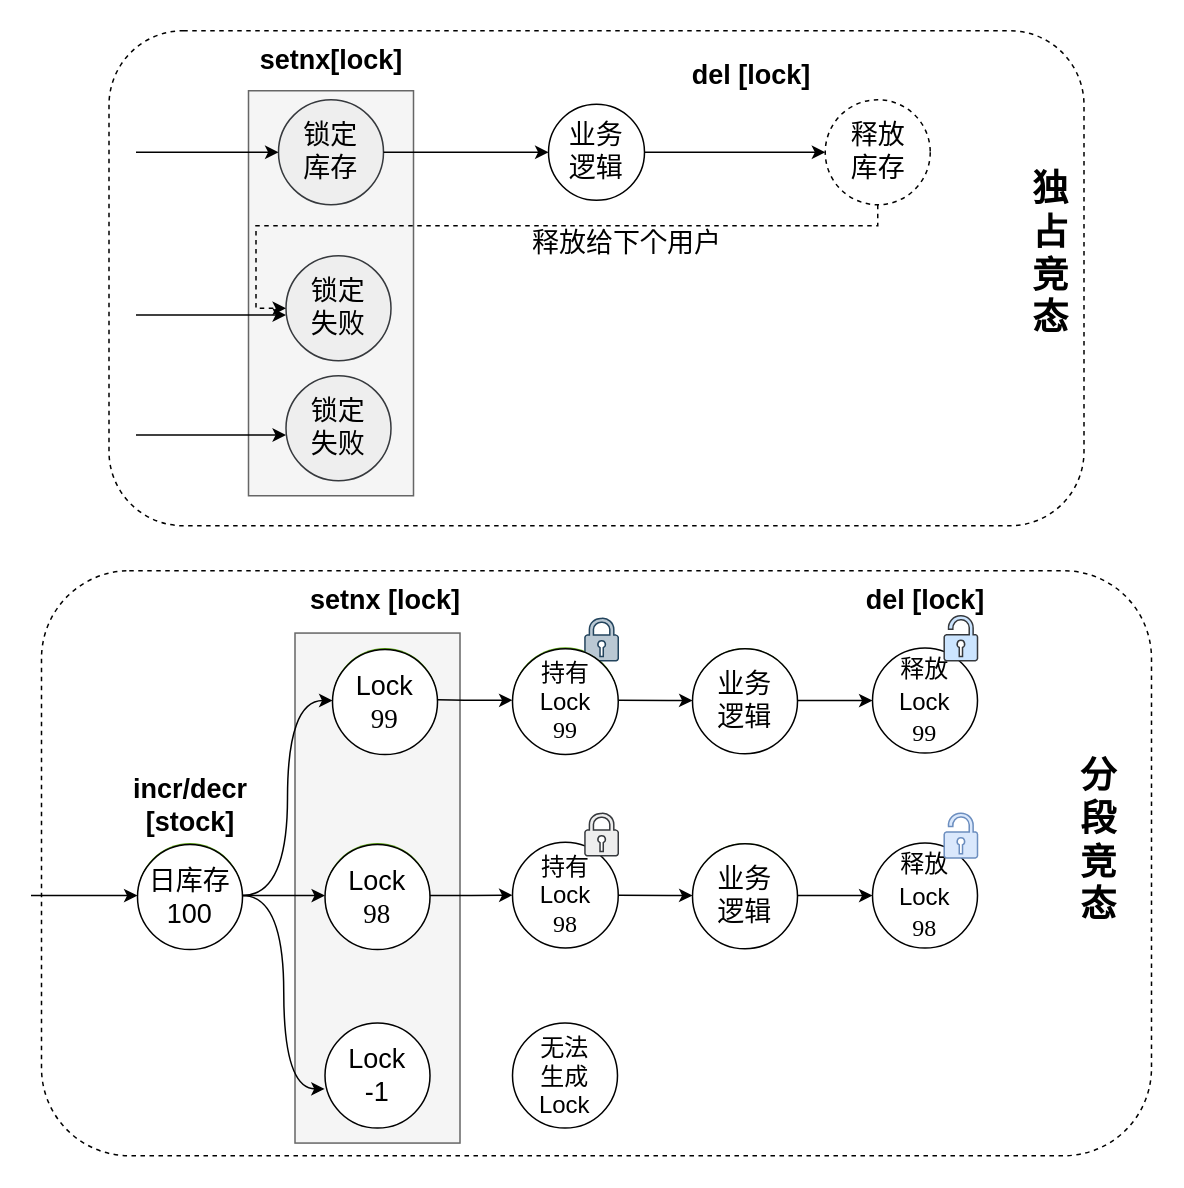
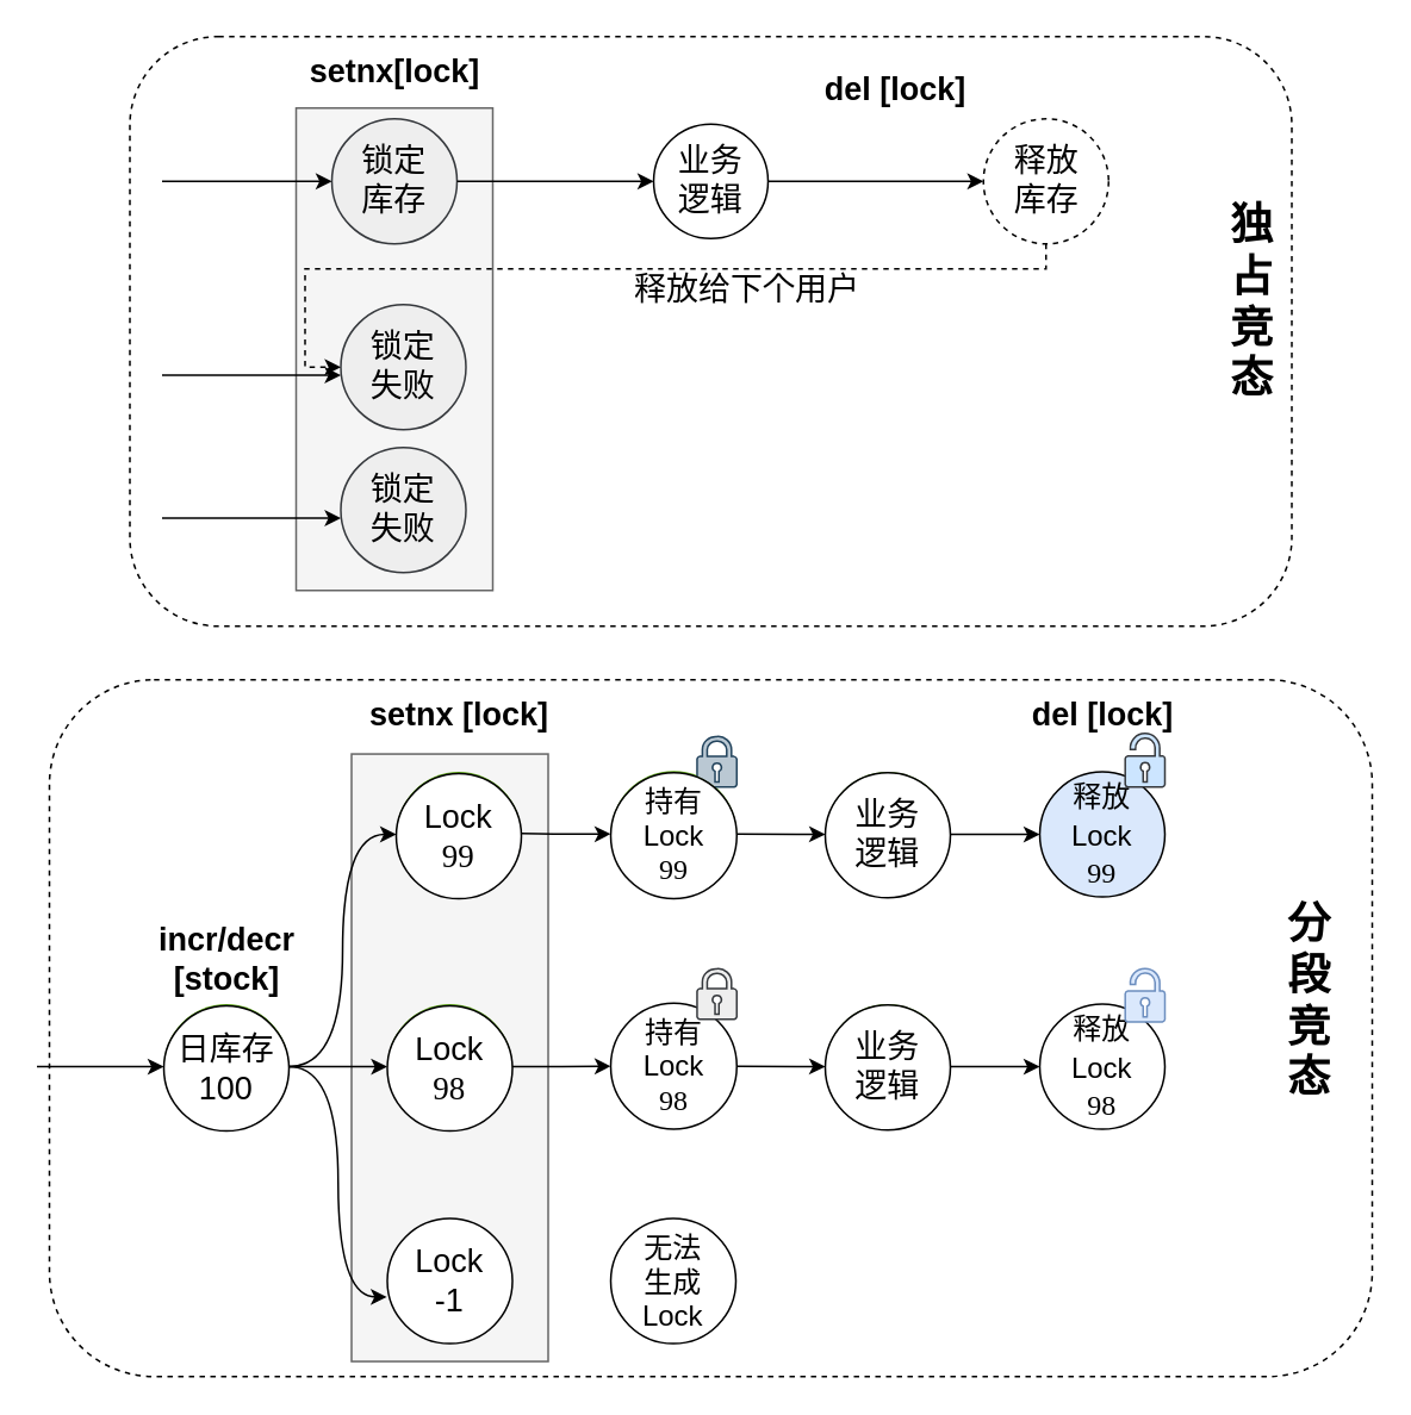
  <mxCell id="0" />
  <mxCell id="1" parent="0" />
  <mxCell id="2" value="" style="rounded=1;whiteSpace=wrap;html=1;shadow=0;glass=0;labelBackgroundColor=none;sketch=0;fillColor=none;dashed=1;" parent="1" vertex="1"><mxGeometry x="27" y="380" width="740" height="390" as="geometry" /></mxCell>
  <mxCell id="3" value="" style="endArrow=classic;html=1;entryX=0;entryY=0.5;entryDx=0;entryDy=0;" parent="1" target="29" edge="1"><mxGeometry x="40" y="431.54" width="50" height="50" as="geometry"><mxPoint x="20" y="596.54" as="sourcePoint" /><mxPoint x="50" y="611.54" as="targetPoint" /></mxGeometry></mxCell>
  <mxCell id="4" value="" style="rounded=1;whiteSpace=wrap;html=1;shadow=0;glass=0;labelBackgroundColor=none;sketch=0;fillColor=none;dashed=1;" parent="1" vertex="1"><mxGeometry x="72" y="20" width="650" height="330" as="geometry" /></mxCell>
  <mxCell id="5" value="" style="rounded=0;whiteSpace=wrap;html=1;fillColor=#f5f5f5;strokeColor=#666666;fontColor=#333333;" parent="1" vertex="1"><mxGeometry x="165" y="60" width="110" height="270" as="geometry" /></mxCell>
  <mxCell id="6" value="&lt;font style=&quot;font-size: 18px&quot;&gt;锁定&lt;br&gt;库存&lt;/font&gt;" style="ellipse;whiteSpace=wrap;html=1;aspect=fixed;fillColor=#eeeeee;strokeColor=#36393d;" parent="1" vertex="1"><mxGeometry x="185" y="66" width="70" height="70" as="geometry" /></mxCell>
  <mxCell id="7" value="&lt;font style=&quot;font-size: 18px&quot;&gt;锁定&lt;br&gt;失败&lt;br&gt;&lt;/font&gt;" style="ellipse;whiteSpace=wrap;html=1;aspect=fixed;fillColor=#eeeeee;strokeColor=#36393d;" parent="1" vertex="1"><mxGeometry x="190" y="170" width="70" height="70" as="geometry" /></mxCell>
  <mxCell id="8" value="&lt;font style=&quot;font-size: 18px&quot;&gt;锁定&lt;br&gt;失败&lt;br&gt;&lt;/font&gt;" style="ellipse;whiteSpace=wrap;html=1;aspect=fixed;fillColor=#eeeeee;strokeColor=#36393d;" parent="1" vertex="1"><mxGeometry x="190" y="250" width="70" height="70" as="geometry" /></mxCell>
  <mxCell id="9" value="&lt;font style=&quot;font-size: 18px&quot;&gt;业务&lt;br&gt;逻辑&lt;/font&gt;" style="ellipse;whiteSpace=wrap;html=1;aspect=fixed;" parent="1" vertex="1"><mxGeometry x="365" y="69" width="64" height="64" as="geometry" /></mxCell>
  <mxCell id="10" style="edgeStyle=orthogonalEdgeStyle;rounded=0;orthogonalLoop=1;jettySize=auto;html=1;entryX=0;entryY=0.5;entryDx=0;entryDy=0;" parent="1" source="6" target="9" edge="1"><mxGeometry x="110" y="50" as="geometry" /></mxCell>
  <mxCell id="11" style="edgeStyle=orthogonalEdgeStyle;rounded=0;orthogonalLoop=1;jettySize=auto;html=1;dashed=1;entryX=0;entryY=0.5;entryDx=0;entryDy=0;" parent="1" source="12" target="7" edge="1"><mxGeometry x="110" y="50" as="geometry"><mxPoint x="130" y="200" as="targetPoint" /><Array as="points"><mxPoint x="585" y="150" /><mxPoint x="170" y="150" /><mxPoint x="170" y="205" /></Array></mxGeometry></mxCell>
  <mxCell id="12" value="&lt;font style=&quot;font-size: 18px&quot;&gt;释放&lt;br&gt;库存&lt;br&gt;&lt;/font&gt;" style="ellipse;whiteSpace=wrap;html=1;aspect=fixed;dashed=1;" parent="1" vertex="1"><mxGeometry x="549.5" y="66" width="70" height="70" as="geometry" /></mxCell>
  <mxCell id="13" style="edgeStyle=orthogonalEdgeStyle;rounded=0;orthogonalLoop=1;jettySize=auto;html=1;entryX=0;entryY=0.5;entryDx=0;entryDy=0;" parent="1" source="9" target="12" edge="1"><mxGeometry x="110" y="50" as="geometry" /></mxCell>
  <mxCell id="14" value="" style="endArrow=classic;html=1;entryX=0;entryY=0.5;entryDx=0;entryDy=0;" parent="1" target="6" edge="1"><mxGeometry x="110" y="50" width="50" height="50" as="geometry"><mxPoint x="90" y="101" as="sourcePoint" /><mxPoint x="170" y="70" as="targetPoint" /></mxGeometry></mxCell>
  <mxCell id="15" value="&lt;font style=&quot;font-size: 18px&quot;&gt;&lt;b&gt;del [lock]&lt;/b&gt;&lt;/font&gt;" style="text;html=1;strokeColor=none;fillColor=none;align=center;verticalAlign=middle;whiteSpace=wrap;rounded=0;" parent="1" vertex="1"><mxGeometry x="430.5" y="40" width="139" height="20" as="geometry" /></mxCell>
  <mxCell id="16" value="" style="endArrow=classic;html=1;entryX=0;entryY=0.5;entryDx=0;entryDy=0;" parent="1" edge="1"><mxGeometry x="110" y="50" width="50" height="50" as="geometry"><mxPoint x="90" y="209.5" as="sourcePoint" /><mxPoint x="190" y="209.5" as="targetPoint" /></mxGeometry></mxCell>
  <mxCell id="17" value="" style="endArrow=classic;html=1;entryX=0;entryY=0.5;entryDx=0;entryDy=0;" parent="1" edge="1"><mxGeometry x="110" y="50" width="50" height="50" as="geometry"><mxPoint x="90" y="289.5" as="sourcePoint" /><mxPoint x="190" y="289.5" as="targetPoint" /></mxGeometry></mxCell>
  <mxCell id="18" value="&lt;font style=&quot;font-size: 18px&quot;&gt;释放给下个用户&lt;/font&gt;" style="text;html=1;strokeColor=none;fillColor=none;align=center;verticalAlign=middle;whiteSpace=wrap;rounded=0;" parent="1" vertex="1"><mxGeometry x="348" y="152" width="139" height="20" as="geometry" /></mxCell>
  <mxCell id="19" value="&lt;font style=&quot;font-size: 18px&quot;&gt;&lt;b&gt;setnx[lock]&lt;/b&gt;&lt;/font&gt;" style="text;html=1;strokeColor=none;fillColor=none;align=center;verticalAlign=middle;whiteSpace=wrap;rounded=0;" parent="1" vertex="1"><mxGeometry x="150.5" y="30" width="139" height="20" as="geometry" /></mxCell>
  <mxCell id="20" value="&lt;font style=&quot;font-size: 24px&quot;&gt;&lt;b&gt;独占竞态&lt;/b&gt;&lt;/font&gt;" style="text;html=1;strokeColor=none;fillColor=none;align=center;verticalAlign=middle;whiteSpace=wrap;rounded=0;" parent="1" vertex="1"><mxGeometry x="690" y="97" width="20" height="143" as="geometry" /></mxCell>
  <mxCell id="21" value="" style="rounded=0;whiteSpace=wrap;html=1;fillColor=#f5f5f5;strokeColor=#666666;fontColor=#333333;shadow=0;glass=0;sketch=0;" parent="1" vertex="1"><mxGeometry x="196" y="421.54" width="110" height="340" as="geometry" /></mxCell>
  <mxCell id="22" value="&lt;font style=&quot;font-size: 24px&quot;&gt;&lt;b&gt;分段竞态&lt;/b&gt;&lt;/font&gt;" style="text;html=1;strokeColor=none;fillColor=none;align=center;verticalAlign=middle;whiteSpace=wrap;rounded=0;" parent="1" vertex="1"><mxGeometry x="721.5" y="488.54" width="20" height="143" as="geometry" /></mxCell>
  <mxCell id="23" value="&lt;font style=&quot;font-size: 18px&quot;&gt;Lock&lt;br&gt;&lt;font face=&quot;Times New Roman&quot;&gt;99&lt;/font&gt;&lt;br&gt;&lt;/font&gt;" style="ellipse;whiteSpace=wrap;html=1;aspect=fixed;fillColor=#60a917;fontColor=#ffffff;strokeColor=none;" parent="1" vertex="1"><mxGeometry x="221" y="431.54" width="70" height="70" as="geometry" /></mxCell>
  <mxCell id="24" value="&lt;font style=&quot;font-size: 18px&quot;&gt;Lock&lt;br&gt;&lt;font face=&quot;Times New Roman&quot;&gt;98&lt;/font&gt;&lt;br&gt;&lt;/font&gt;" style="ellipse;whiteSpace=wrap;html=1;aspect=fixed;fillColor=#60a917;fontColor=#ffffff;strokeColor=none;" parent="1" vertex="1"><mxGeometry x="216" y="561.54" width="70" height="70" as="geometry" /></mxCell>
  <mxCell id="25" value="&lt;font style=&quot;font-size: 18px&quot;&gt;Lock&lt;br&gt;-1&lt;br&gt;&lt;/font&gt;" style="ellipse;whiteSpace=wrap;html=1;aspect=fixed;" parent="1" vertex="1"><mxGeometry x="216" y="681.54" width="70" height="70" as="geometry" /></mxCell>
  <mxCell id="26" style="edgeStyle=orthogonalEdgeStyle;curved=1;rounded=0;orthogonalLoop=1;jettySize=auto;html=1;entryX=0;entryY=0.5;entryDx=0;entryDy=0;" parent="1" source="29" target="23" edge="1"><mxGeometry x="51.5" y="431.54" as="geometry" /></mxCell>
  <mxCell id="27" style="edgeStyle=orthogonalEdgeStyle;curved=1;rounded=0;orthogonalLoop=1;jettySize=auto;html=1;entryX=0;entryY=0.5;entryDx=0;entryDy=0;" parent="1" source="29" target="24" edge="1"><mxGeometry x="51.5" y="431.54" as="geometry" /></mxCell>
  <mxCell id="28" style="edgeStyle=orthogonalEdgeStyle;curved=1;rounded=0;orthogonalLoop=1;jettySize=auto;html=1;entryX=-0.003;entryY=0.627;entryDx=0;entryDy=0;entryPerimeter=0;" parent="1" source="29" target="25" edge="1"><mxGeometry x="51.5" y="431.54" as="geometry" /></mxCell>
  <mxCell id="29" value="&lt;span style=&quot;font-size: 18px&quot;&gt;日库存&lt;br&gt;100&lt;br&gt;&lt;/span&gt;" style="ellipse;whiteSpace=wrap;html=1;aspect=fixed;fillColor=#60a917;fontColor=#ffffff;strokeColor=none;" parent="1" vertex="1"><mxGeometry x="91" y="561.54" width="70" height="70" as="geometry" /></mxCell>
  <mxCell id="30" value="&lt;font style=&quot;font-size: 18px&quot;&gt;&lt;b&gt;incr/decr [stock]&lt;/b&gt;&lt;/font&gt;" style="text;html=1;strokeColor=none;fillColor=none;align=center;verticalAlign=middle;whiteSpace=wrap;rounded=0;" parent="1" vertex="1"><mxGeometry x="57" y="521.54" width="139" height="30" as="geometry" /></mxCell>
  <mxCell id="31" style="edgeStyle=orthogonalEdgeStyle;curved=1;rounded=0;orthogonalLoop=1;jettySize=auto;html=1;entryX=0;entryY=0.5;entryDx=0;entryDy=0;" parent="1" target="32" edge="1"><mxGeometry x="51.5" y="431.54" as="geometry"><mxPoint x="291" y="466.04" as="sourcePoint" /></mxGeometry></mxCell>
  <mxCell id="32" value="&lt;font&gt;&lt;font style=&quot;font-size: 16px&quot;&gt;持有&lt;br&gt;Lock&lt;br&gt;&lt;/font&gt;&lt;font face=&quot;Times New Roman&quot;&gt;99&lt;/font&gt;&lt;br&gt;&lt;/font&gt;" style="ellipse;whiteSpace=wrap;html=1;aspect=fixed;fillColor=#60a917;fontColor=#ffffff;strokeColor=none;fontSize=16;" parent="1" vertex="1"><mxGeometry x="341" y="431.04" width="70.5" height="70.5" as="geometry" /></mxCell>
  <mxCell id="33" value="&lt;font style=&quot;font-size: 18px&quot;&gt;业务&lt;br&gt;逻辑&lt;br&gt;&lt;/font&gt;" style="ellipse;whiteSpace=wrap;html=1;aspect=fixed;fillColor=#60a917;fontColor=#ffffff;strokeColor=none;" parent="1" vertex="1"><mxGeometry x="461" y="431.54" width="70" height="70" as="geometry" /></mxCell>
  <mxCell id="34" style="edgeStyle=orthogonalEdgeStyle;curved=1;rounded=0;orthogonalLoop=1;jettySize=auto;html=1;entryX=0;entryY=0.5;entryDx=0;entryDy=0;" parent="1" source="32" target="33" edge="1"><mxGeometry x="51.5" y="431.54" as="geometry" /></mxCell>
- <mxCell id="35" value="&lt;font style=&quot;font-size: 18px&quot;&gt;&lt;font style=&quot;font-size: 16px&quot;&gt;释放&lt;br&gt;Lock&lt;br&gt;&lt;/font&gt;&lt;font face=&quot;Times New Roman&quot; style=&quot;font-size: 16px&quot;&gt;99&lt;/font&gt;&lt;br&gt;&lt;/font&gt;" style="ellipse;whiteSpace=wrap;html=1;aspect=fixed;" parent="1" vertex="1"><mxGeometry x="581" y="431.54" width="70" height="70" as="geometry" /></mxCell>
+ <mxCell id="35" value="&lt;font style=&quot;font-size: 18px&quot;&gt;&lt;font style=&quot;font-size: 16px&quot;&gt;释放&lt;br&gt;Lock&lt;br&gt;&lt;/font&gt;&lt;font face=&quot;Times New Roman&quot; style=&quot;font-size: 16px&quot;&gt;99&lt;/font&gt;&lt;br&gt;&lt;/font&gt;" style="ellipse;whiteSpace=wrap;html=1;aspect=fixed;fillColor=#dae8fc;" parent="1" vertex="1"><mxGeometry x="581" y="431.54" width="70" height="70" as="geometry" /></mxCell>
  <mxCell id="36" style="edgeStyle=orthogonalEdgeStyle;rounded=0;orthogonalLoop=1;jettySize=auto;html=1;" parent="1" source="33" target="35" edge="1"><mxGeometry x="51.5" y="431.54" as="geometry" /></mxCell>
  <mxCell id="37" value="" style="aspect=fixed;pointerEvents=1;shadow=0;dashed=0;html=1;labelPosition=center;verticalLabelPosition=bottom;verticalAlign=top;align=center;shape=mxgraph.mscae.enterprise.lock;labelBackgroundColor=none;fillColor=#bac8d3;strokeColor=#23445d;" parent="1" vertex="1"><mxGeometry x="389.3" y="411.54" width="22.2" height="28.46" as="geometry" /></mxCell>
  <mxCell id="38" value="" style="aspect=fixed;pointerEvents=1;shadow=0;dashed=0;html=1;labelPosition=center;verticalLabelPosition=bottom;verticalAlign=top;align=center;fillColor=#cce5ff;shape=mxgraph.mscae.enterprise.lock_unlocked;strokeColor=#36393d;" parent="1" vertex="1"><mxGeometry x="628.8" y="410" width="22.2" height="30" as="geometry" /></mxCell>
  <mxCell id="39" value="&lt;font&gt;&lt;font style=&quot;font-size: 16px&quot;&gt;持有&lt;br&gt;Lock&lt;br&gt;&lt;/font&gt;&lt;font face=&quot;Times New Roman&quot;&gt;98&lt;/font&gt;&lt;br&gt;&lt;/font&gt;" style="ellipse;whiteSpace=wrap;html=1;aspect=fixed;fontSize=16;" parent="1" vertex="1"><mxGeometry x="341" y="561.04" width="70.5" height="70.5" as="geometry" /></mxCell>
  <mxCell id="40" style="edgeStyle=orthogonalEdgeStyle;rounded=0;orthogonalLoop=1;jettySize=auto;html=1;entryX=0;entryY=0.5;entryDx=0;entryDy=0;" parent="1" source="24" target="39" edge="1"><mxGeometry x="51.5" y="431.54" as="geometry" /></mxCell>
  <mxCell id="41" value="&lt;font style=&quot;font-size: 18px&quot;&gt;业务&lt;br&gt;逻辑&lt;br&gt;&lt;/font&gt;" style="ellipse;whiteSpace=wrap;html=1;aspect=fixed;fillColor=#60a917;fontColor=#ffffff;strokeColor=none;" parent="1" vertex="1"><mxGeometry x="461" y="561.54" width="70" height="70" as="geometry" /></mxCell>
  <mxCell id="42" style="edgeStyle=orthogonalEdgeStyle;curved=1;rounded=0;orthogonalLoop=1;jettySize=auto;html=1;entryX=0;entryY=0.5;entryDx=0;entryDy=0;" parent="1" source="39" target="41" edge="1"><mxGeometry x="51.5" y="431.54" as="geometry" /></mxCell>
  <mxCell id="43" value="&lt;font style=&quot;font-size: 18px&quot;&gt;&lt;font style=&quot;font-size: 16px&quot;&gt;释放&lt;br&gt;Lock&lt;br&gt;&lt;/font&gt;&lt;font face=&quot;Times New Roman&quot; style=&quot;font-size: 16px&quot;&gt;98&lt;/font&gt;&lt;br&gt;&lt;/font&gt;" style="ellipse;whiteSpace=wrap;html=1;aspect=fixed;" parent="1" vertex="1"><mxGeometry x="581" y="561.54" width="70" height="70" as="geometry" /></mxCell>
  <mxCell id="44" style="edgeStyle=orthogonalEdgeStyle;rounded=0;orthogonalLoop=1;jettySize=auto;html=1;" parent="1" source="41" target="43" edge="1"><mxGeometry x="51.5" y="431.54" as="geometry" /></mxCell>
  <mxCell id="45" value="" style="aspect=fixed;pointerEvents=1;shadow=0;dashed=0;html=1;labelPosition=center;verticalLabelPosition=bottom;verticalAlign=top;align=center;shape=mxgraph.mscae.enterprise.lock;fillColor=#eeeeee;strokeColor=#36393d;labelBackgroundColor=none;" parent="1" vertex="1"><mxGeometry x="389.3" y="541.54" width="22.2" height="28.46" as="geometry" /></mxCell>
  <mxCell id="46" value="" style="aspect=fixed;pointerEvents=1;shadow=0;dashed=0;html=1;labelPosition=center;verticalLabelPosition=bottom;verticalAlign=top;align=center;fillColor=#dae8fc;shape=mxgraph.mscae.enterprise.lock_unlocked;strokeColor=#6c8ebf;direction=east;" parent="1" vertex="1"><mxGeometry x="628.8" y="541.54" width="22.2" height="30" as="geometry" /></mxCell>
  <mxCell id="47" value="&lt;font&gt;&lt;font style=&quot;font-size: 16px&quot;&gt;无法&lt;br&gt;生成&lt;br&gt;Lock&lt;/font&gt;&lt;br&gt;&lt;/font&gt;" style="ellipse;whiteSpace=wrap;html=1;aspect=fixed;" parent="1" vertex="1"><mxGeometry x="341" y="681.54" width="70" height="70" as="geometry" /></mxCell>
  <mxCell id="48" value="&lt;font style=&quot;font-size: 18px&quot;&gt;&lt;b&gt;del [lock]&lt;/b&gt;&lt;/font&gt;" style="text;html=1;strokeColor=none;fillColor=none;align=center;verticalAlign=middle;whiteSpace=wrap;rounded=0;" parent="1" vertex="1"><mxGeometry x="546.5" y="390" width="139" height="20" as="geometry" /></mxCell>
  <mxCell id="49" value="&lt;font style=&quot;font-size: 18px&quot;&gt;&lt;b&gt;setnx [lock]&lt;/b&gt;&lt;/font&gt;" style="text;html=1;strokeColor=none;fillColor=none;align=center;verticalAlign=middle;whiteSpace=wrap;rounded=0;" parent="1" vertex="1"><mxGeometry x="187" y="390" width="139" height="20" as="geometry" /></mxCell>
  <mxCell id="50" value="&lt;span style=&quot;font-size: 18px&quot;&gt;日库存&lt;br&gt;100&lt;br&gt;&lt;/span&gt;" style="ellipse;whiteSpace=wrap;html=1;aspect=fixed;fillColor=#60a917;fontColor=#ffffff;strokeColor=none;" vertex="1" parent="1"><mxGeometry x="91" y="562.04" width="70" height="70" as="geometry" /></mxCell>
  <mxCell id="51" value="&lt;font style=&quot;font-size: 18px&quot;&gt;Lock&lt;br&gt;&lt;font face=&quot;Times New Roman&quot;&gt;98&lt;/font&gt;&lt;br&gt;&lt;/font&gt;" style="ellipse;whiteSpace=wrap;html=1;aspect=fixed;fillColor=#60a917;fontColor=#ffffff;strokeColor=none;" vertex="1" parent="1"><mxGeometry x="216" y="562.04" width="70" height="70" as="geometry" /></mxCell>
  <mxCell id="52" value="&lt;font style=&quot;font-size: 18px&quot;&gt;Lock&lt;br&gt;&lt;font face=&quot;Times New Roman&quot;&gt;99&lt;/font&gt;&lt;br&gt;&lt;/font&gt;" style="ellipse;whiteSpace=wrap;html=1;aspect=fixed;fillColor=#60a917;fontColor=#ffffff;strokeColor=none;" vertex="1" parent="1"><mxGeometry x="221" y="432.04" width="70" height="70" as="geometry" /></mxCell>
  <mxCell id="53" value="&lt;font&gt;&lt;font style=&quot;font-size: 16px&quot;&gt;持有&lt;br&gt;Lock&lt;br&gt;&lt;/font&gt;&lt;font face=&quot;Times New Roman&quot;&gt;99&lt;/font&gt;&lt;br&gt;&lt;/font&gt;" style="ellipse;whiteSpace=wrap;html=1;aspect=fixed;fillColor=#60a917;fontColor=#ffffff;strokeColor=none;fontSize=16;" vertex="1" parent="1"><mxGeometry x="341" y="431.54" width="70.5" height="70.5" as="geometry" /></mxCell>
  <mxCell id="54" value="&lt;span style=&quot;font-size: 18px&quot;&gt;日库存&lt;br&gt;100&lt;br&gt;&lt;/span&gt;" style="ellipse;whiteSpace=wrap;html=1;aspect=fixed;" vertex="1" parent="1"><mxGeometry x="91" y="562.54" width="70" height="70" as="geometry" /></mxCell>
  <mxCell id="55" value="&lt;font style=&quot;font-size: 18px&quot;&gt;Lock&lt;br&gt;&lt;font face=&quot;Times New Roman&quot;&gt;98&lt;/font&gt;&lt;br&gt;&lt;/font&gt;" style="ellipse;whiteSpace=wrap;html=1;aspect=fixed;" vertex="1" parent="1"><mxGeometry x="216" y="562.54" width="70" height="70" as="geometry" /></mxCell>
  <mxCell id="56" value="&lt;font style=&quot;font-size: 18px&quot;&gt;Lock&lt;br&gt;&lt;font face=&quot;Times New Roman&quot;&gt;99&lt;/font&gt;&lt;br&gt;&lt;/font&gt;" style="ellipse;whiteSpace=wrap;html=1;aspect=fixed;" vertex="1" parent="1"><mxGeometry x="221" y="432.54" width="70" height="70" as="geometry" /></mxCell>
  <mxCell id="57" value="&lt;font&gt;&lt;font style=&quot;font-size: 16px&quot;&gt;持有&lt;br&gt;Lock&lt;br&gt;&lt;/font&gt;&lt;font face=&quot;Times New Roman&quot;&gt;99&lt;/font&gt;&lt;br&gt;&lt;/font&gt;" style="ellipse;whiteSpace=wrap;html=1;aspect=fixed;fontSize=16;" vertex="1" parent="1"><mxGeometry x="341" y="432.04" width="70.5" height="70.5" as="geometry" /></mxCell>
  <mxCell id="58" value="&lt;font style=&quot;font-size: 18px&quot;&gt;业务&lt;br&gt;逻辑&lt;br&gt;&lt;/font&gt;" style="ellipse;whiteSpace=wrap;html=1;aspect=fixed;" vertex="1" parent="1"><mxGeometry x="461" y="562.04" width="70" height="70" as="geometry" /></mxCell>
  <mxCell id="59" value="&lt;font style=&quot;font-size: 18px&quot;&gt;业务&lt;br&gt;逻辑&lt;br&gt;&lt;/font&gt;" style="ellipse;whiteSpace=wrap;html=1;aspect=fixed;" vertex="1" parent="1"><mxGeometry x="461" y="432.04" width="70" height="70" as="geometry" /></mxCell>
